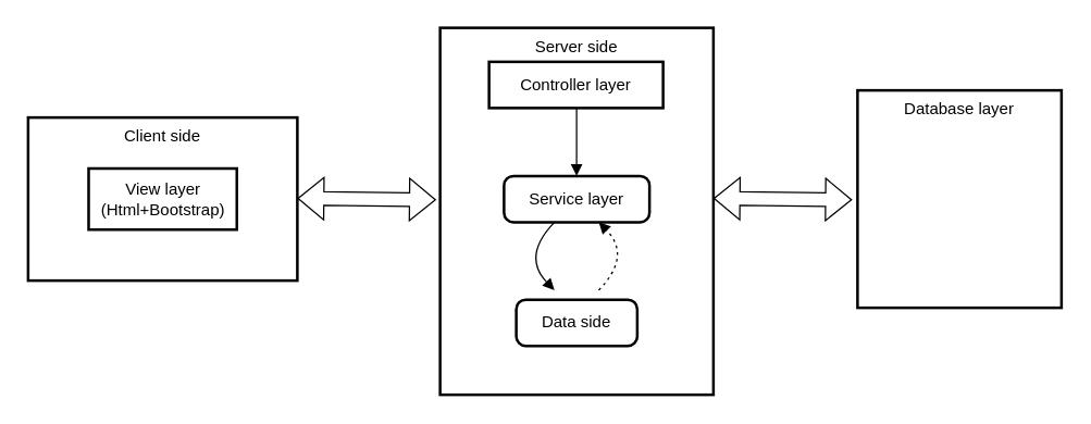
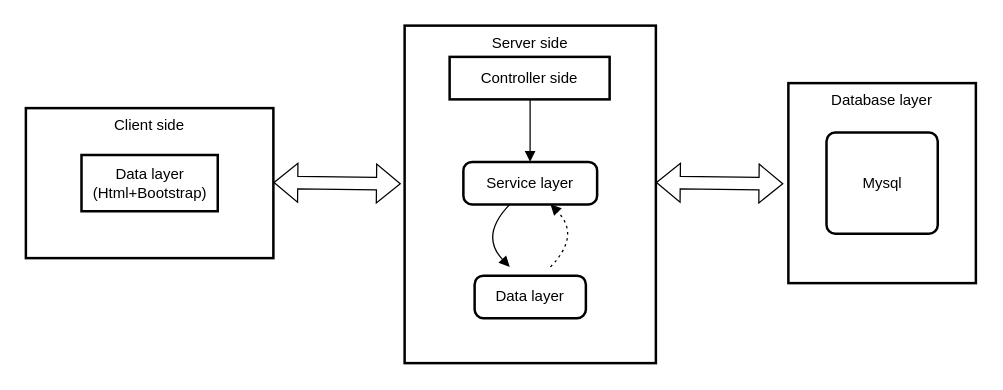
  <mxCell id="0" />
  <mxCell id="1" parent="0" />
  <mxCell id="2" value="Server side" style="whiteSpace=wrap;strokeWidth=2;verticalAlign=top;" parent="1" vertex="1"><mxGeometry x="323" y="20" width="201" height="270" as="geometry" /></mxCell>
  <mxCell id="3" value="Service layer" style="rounded=1;absoluteArcSize=1;arcSize=14;whiteSpace=wrap;strokeWidth=2;" parent="1" vertex="1"><mxGeometry x="370" y="129" width="107" height="34" as="geometry" /></mxCell>
- <mxCell id="4" value="Controller layer" style="whiteSpace=wrap;strokeWidth=2;" parent="1" vertex="1"><mxGeometry x="359" y="45" width="128" height="34" as="geometry" /></mxCell>
- <mxCell id="5" value="Data side" style="rounded=1;absoluteArcSize=1;arcSize=14;whiteSpace=wrap;strokeWidth=2;" parent="1" vertex="1"><mxGeometry x="379" y="220" width="89" height="34" as="geometry" /></mxCell>
+ <mxCell id="4" value="Controller side" style="whiteSpace=wrap;strokeWidth=2;" parent="1" vertex="1"><mxGeometry x="359" y="45" width="128" height="34" as="geometry" /></mxCell>
+ <mxCell id="5" value="Data layer" style="rounded=1;absoluteArcSize=1;arcSize=14;whiteSpace=wrap;strokeWidth=2;" parent="1" vertex="1"><mxGeometry x="379" y="220" width="89" height="34" as="geometry" /></mxCell>
  <mxCell id="6" style="edgeStyle=none;rounded=0;orthogonalLoop=1;jettySize=auto;html=1;exitX=1;exitY=0.25;exitDx=0;exitDy=0;strokeColor=default;shape=flexArrow;endArrow=block;endFill=0;startArrow=block;" edge="1" parent="1"><mxGeometry relative="1" as="geometry"><mxPoint x="320" y="146.5" as="targetPoint" /><mxPoint x="218" y="145.5" as="sourcePoint" /></mxGeometry></mxCell>
  <mxCell id="7" value="Client side" style="whiteSpace=wrap;strokeWidth=2;verticalAlign=top;" parent="1" vertex="1"><mxGeometry x="20" y="86" width="198" height="120" as="geometry" /></mxCell>
- <mxCell id="8" value="View layer&#10;(Html+Bootstrap)" style="whiteSpace=wrap;strokeWidth=2;" parent="1" vertex="1"><mxGeometry x="64.5" y="123.5" width="109" height="45" as="geometry" /></mxCell>
+ <mxCell id="8" value="Data layer&#10;(Html+Bootstrap)" style="whiteSpace=wrap;strokeWidth=2;" parent="1" vertex="1"><mxGeometry x="64.5" y="123.5" width="109" height="45" as="geometry" /></mxCell>
  <mxCell id="9" value="" style="curved=1;startArrow=none;endArrow=block;exitX=0.503;exitY=1;entryX=0.499;entryY=0;" parent="1" source="4" target="3" edge="1"><mxGeometry relative="1" as="geometry"><Array as="points" /></mxGeometry></mxCell>
  <mxCell id="10" value="" style="curved=1;startArrow=none;endArrow=block;exitX=0.347;exitY=1;entryX=0.375;entryY=0;" parent="1" source="3" edge="1"><mxGeometry relative="1" as="geometry"><Array as="points"><mxPoint x="383" y="188" /></Array><mxPoint x="407.109" y="213" as="targetPoint" /></mxGeometry></mxCell>
  <mxCell id="11" value="" style="curved=1;dashed=1;dashPattern=2 3;startArrow=none;endArrow=block;exitX=0.623;exitY=0;entryX=0.651;entryY=1;" parent="1" target="3" edge="1"><mxGeometry relative="1" as="geometry"><Array as="points"><mxPoint x="464" y="188" /></Array><mxPoint x="439.641" y="213" as="sourcePoint" /></mxGeometry></mxCell>
  <mxCell id="12" value="Database layer" style="whiteSpace=wrap;strokeWidth=2;verticalAlign=top;" vertex="1" parent="1"><mxGeometry x="630" y="66" width="150" height="160" as="geometry" /></mxCell>
+ <mxCell id="13" value="Mysql" style="rounded=1;absoluteArcSize=1;arcSize=14;whiteSpace=wrap;strokeWidth=2;" vertex="1" parent="1"><mxGeometry x="660.5" y="105.5" width="89" height="81" as="geometry" /></mxCell>
  <mxCell id="14" style="edgeStyle=none;rounded=0;orthogonalLoop=1;jettySize=auto;html=1;exitX=1;exitY=0.25;exitDx=0;exitDy=0;strokeColor=default;shape=flexArrow;endArrow=block;endFill=0;startArrow=block;" edge="1" parent="1"><mxGeometry relative="1" as="geometry"><mxPoint x="626" y="146.5" as="targetPoint" /><mxPoint x="524" y="145.5" as="sourcePoint" /></mxGeometry></mxCell>
